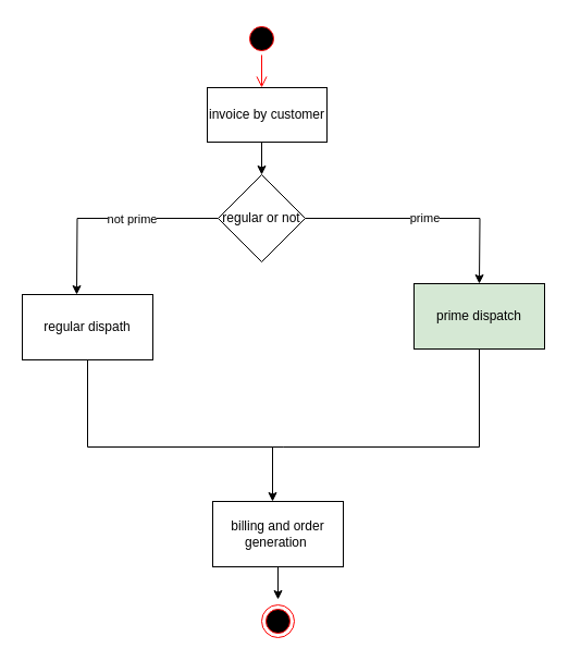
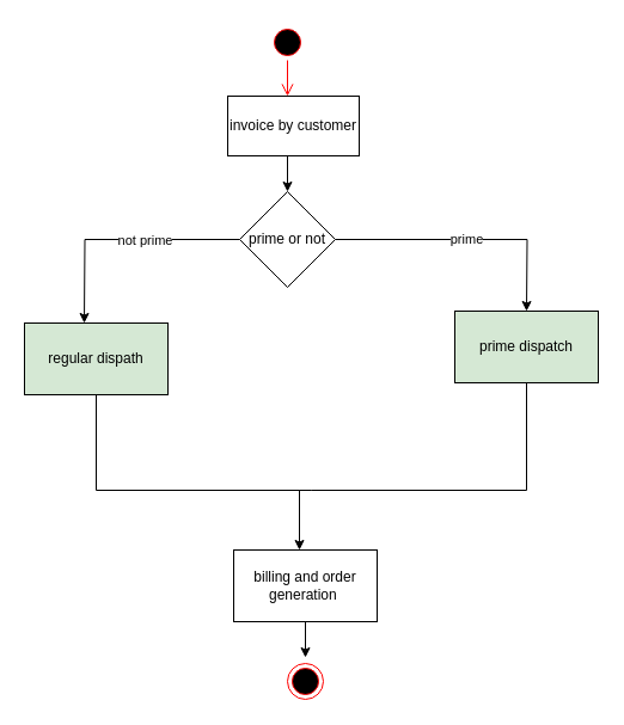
  <mxCell id="0" />
  <mxCell id="1" parent="0" />
  <mxCell id="2" value="" style="ellipse;html=1;shape=startState;fillColor=#000000;strokeColor=#ff0000;" vertex="1" parent="1"><mxGeometry x="225" width="30" height="30" as="geometry" y="20" /></mxCell>
  <mxCell id="3" value="" style="edgeStyle=orthogonalEdgeStyle;html=1;verticalAlign=bottom;endArrow=open;endSize=8;strokeColor=#ff0000;rounded=0;" edge="1" source="2" parent="1"><mxGeometry relative="1" as="geometry"><mxPoint x="240" y="80" as="targetPoint" /><Array as="points"><mxPoint x="240" y="80" /><mxPoint x="241" y="80" /></Array></mxGeometry></mxCell>
  <mxCell id="4" style="edgeStyle=orthogonalEdgeStyle;rounded=0;orthogonalLoop=1;jettySize=auto;html=1;exitX=0.5;exitY=1;exitDx=0;exitDy=0;entryX=0.5;entryY=0;entryDx=0;entryDy=0;" edge="1" parent="1" source="5" target="9"><mxGeometry relative="1" as="geometry" /></mxCell>
  <mxCell id="5" value="invoice by customer" style="html=1;whiteSpace=wrap;" vertex="1" parent="1"><mxGeometry x="190" y="80" width="110" height="50" as="geometry" /></mxCell>
  <mxCell id="6" value="prime" style="edgeStyle=orthogonalEdgeStyle;rounded=0;orthogonalLoop=1;jettySize=auto;html=1;exitX=1;exitY=0.5;exitDx=0;exitDy=0;" edge="1" parent="1" source="9"><mxGeometry relative="1" as="geometry"><mxPoint x="440" y="260" as="targetPoint" /></mxGeometry></mxCell>
  <mxCell id="7" style="edgeStyle=orthogonalEdgeStyle;rounded=0;orthogonalLoop=1;jettySize=auto;html=1;exitX=0;exitY=0.5;exitDx=0;exitDy=0;" edge="1" parent="1" source="9"><mxGeometry relative="1" as="geometry"><mxPoint x="70" y="270" as="targetPoint" /></mxGeometry></mxCell>
  <mxCell id="8" value="not prime" style="edgeLabel;html=1;align=center;verticalAlign=middle;resizable=0;points=[];" vertex="1" connectable="0" parent="7"><mxGeometry x="-0.198" relative="1" as="geometry"><mxPoint as="offset" /></mxGeometry></mxCell>
- <mxCell id="9" value="regular or not" style="rhombus;whiteSpace=wrap;html=1;" vertex="1" parent="1"><mxGeometry x="200" y="160" width="80" height="80" as="geometry" /></mxCell>
+ <mxCell id="9" value="prime or not" style="rhombus;whiteSpace=wrap;html=1;" vertex="1" parent="1"><mxGeometry x="200" y="160" width="80" height="80" as="geometry" /></mxCell>
  <mxCell id="10" value="prime dispatch" style="rounded=0;whiteSpace=wrap;html=1;fillColor=#d5e8d4;" vertex="1" parent="1"><mxGeometry x="380" y="260" width="120" height="60" as="geometry" /></mxCell>
- <mxCell id="11" value="regular dispath" style="rounded=0;whiteSpace=wrap;html=1;" vertex="1" parent="1"><mxGeometry x="20" y="270" width="120" height="60" as="geometry" /></mxCell>
+ <mxCell id="11" value="regular dispath" style="rounded=0;whiteSpace=wrap;html=1;fillColor=#d5e8d4;" vertex="1" parent="1"><mxGeometry x="20" y="270" width="120" height="60" as="geometry" /></mxCell>
  <mxCell id="12" value="" style="endArrow=none;html=1;rounded=0;entryX=0.5;entryY=1;entryDx=0;entryDy=0;" edge="1" parent="1" target="11"><mxGeometry width="50" height="50" relative="1" as="geometry"><mxPoint x="270" y="410" as="sourcePoint" /><mxPoint x="280" y="340" as="targetPoint" /><Array as="points"><mxPoint x="260" y="410" /><mxPoint x="80" y="410" /></Array></mxGeometry></mxCell>
  <mxCell id="13" value="" style="endArrow=none;html=1;rounded=0;entryX=0.5;entryY=1;entryDx=0;entryDy=0;" edge="1" parent="1" target="10"><mxGeometry width="50" height="50" relative="1" as="geometry"><mxPoint x="260" y="410" as="sourcePoint" /><mxPoint x="280" y="340" as="targetPoint" /><Array as="points"><mxPoint x="440" y="410" /></Array></mxGeometry></mxCell>
  <mxCell id="14" style="edgeStyle=orthogonalEdgeStyle;rounded=0;orthogonalLoop=1;jettySize=auto;html=1;exitX=0.5;exitY=1;exitDx=0;exitDy=0;" edge="1" parent="1" source="15"><mxGeometry relative="1" as="geometry"><mxPoint x="255" y="550" as="targetPoint" /></mxGeometry></mxCell>
  <mxCell id="15" value="billing and order generation&amp;nbsp;" style="rounded=0;whiteSpace=wrap;html=1;" vertex="1" parent="1"><mxGeometry x="195" y="460" width="120" height="60" as="geometry" /></mxCell>
  <mxCell id="16" value="" style="endArrow=classic;html=1;rounded=0;" edge="1" parent="1"><mxGeometry width="50" height="50" relative="1" as="geometry"><mxPoint x="250" y="410" as="sourcePoint" /><mxPoint x="250" y="460" as="targetPoint" /></mxGeometry></mxCell>
  <mxCell id="17" value="" style="ellipse;html=1;shape=endState;fillColor=#000000;strokeColor=#ff0000;" vertex="1" parent="1"><mxGeometry x="240" y="555" width="30" height="30" as="geometry" /></mxCell>
